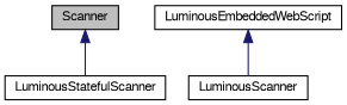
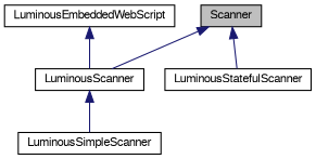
  digraph {
    node [color=black fillcolor=white fontname=FreeSans fontsize=10 shape=record style=filled]
    edge [color=midnightblue dir=back fontname=FreeSans fontsize=10 labelfontname=FreeSans labelfontsize=10 style=solid]
    n1 [fillcolor=grey75 fontcolor=black height=0.2 label=Scanner width=0.4]
    n2 [height=0.2 label=LuminousScanner width=0.4]
    n3 [height=0.2 label=LuminousStatefulScanner width=0.4]
+   n4 [height=0.2 label=LuminousSimpleScanner width=0.4]
    n5 [height=0.2 label=LuminousEmbeddedWebScript width=0.4]
+   n1 -> n2
    n1 -> n3
+   n2 -> n4
    n5 -> n2
  }
